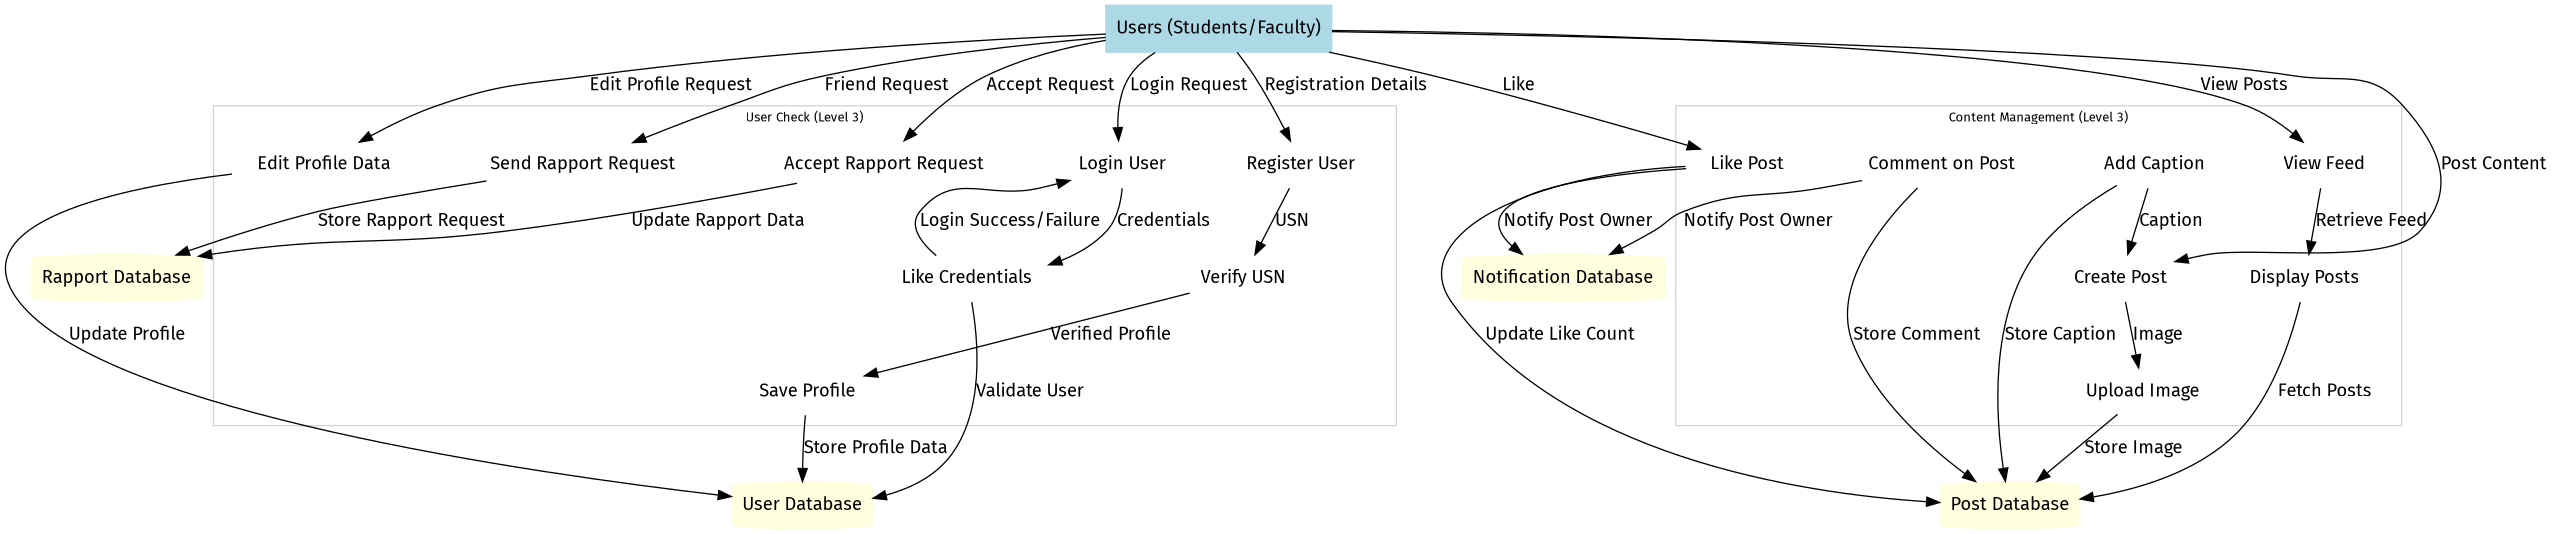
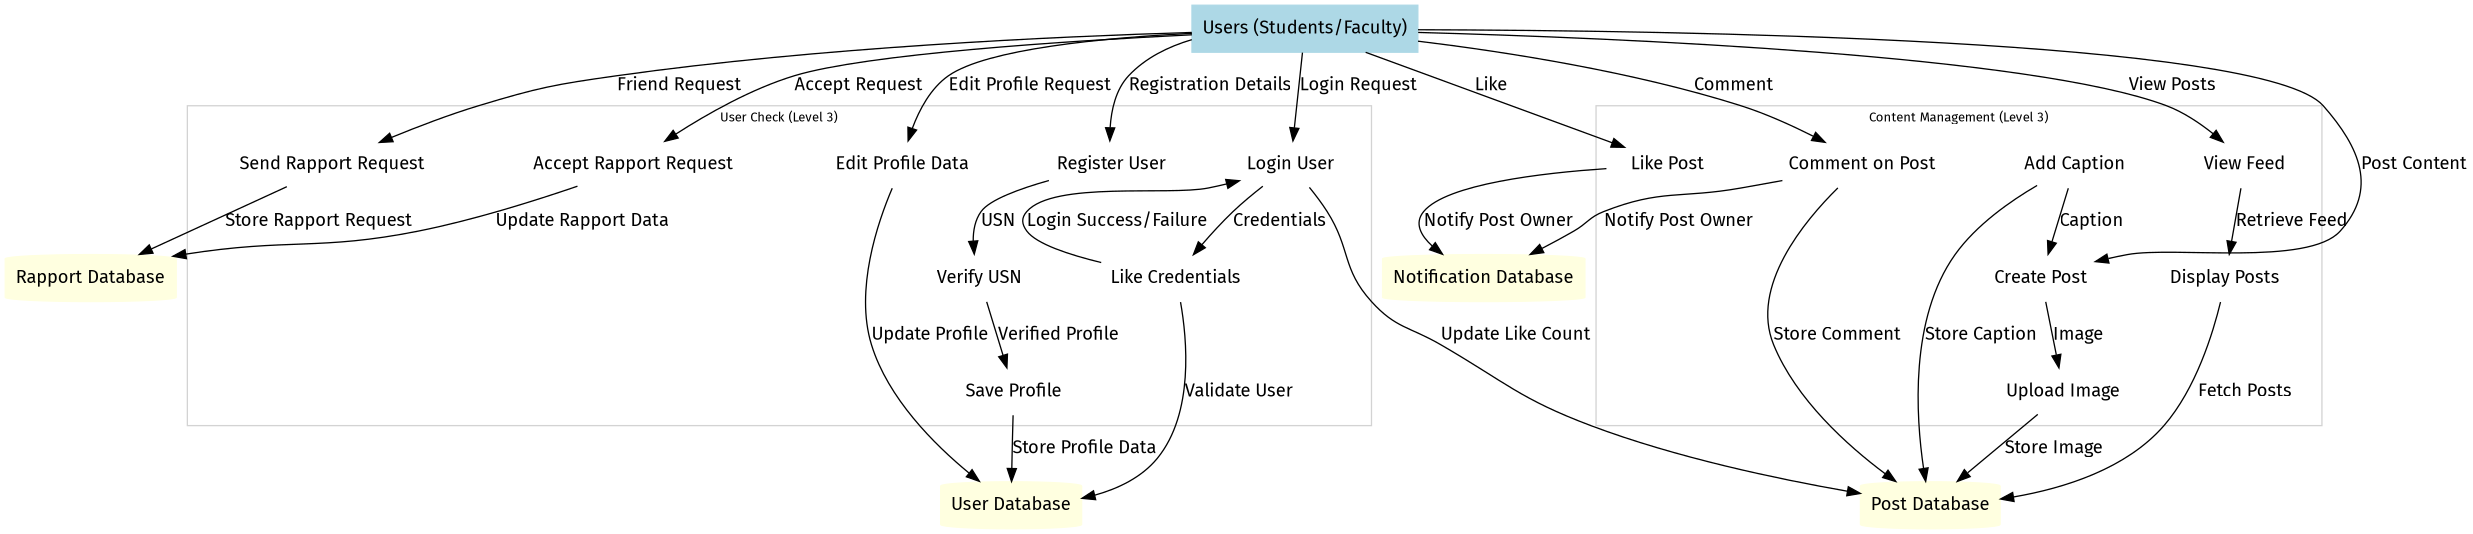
  digraph {
    compound=true
    fontname="Fira Sans"
    fontsize=10
    node [color=white fontname="Fira Sans" shape=ellipse style=filled]
    edge [fontname="Fira Sans"]
    n1 [label="Register User"]
    n2 [label="Verify USN"]
    n3 [label="Save Profile"]
    n4 [label="Login User"]
    n5 [label="Like Credentials"]
    n6 [label="Edit Profile Data"]
    n7 [label="Send Rapport Request"]
    n8 [label="Accept Rapport Request"]
    n9 [label="Create Post"]
    n10 [label="Add Caption"]
    n11 [label="Upload Image"]
    n12 [label="Like Post"]
    n13 [label="Comment on Post"]
    n14 [label="View Feed"]
    n15 [label="Display Posts"]
    n16 [color=lightyellow label="User Database" shape=cylinder]
    n17 [color=lightyellow label="Rapport Database" shape=cylinder]
    n18 [color=lightyellow label="Post Database" shape=cylinder]
    n19 [color=lightyellow label="Notification Database" shape=cylinder]
    n20 [color=lightblue label="Users (Students/Faculty)" shape=rect]
    subgraph cluster_1 {
      color=lightgrey
      label="User Check (Level 3)"
      n1
      n2
      n3
      n4
      n5
      n6
      n7
      n8
    }
    subgraph cluster_2 {
      color=lightgrey
      label="Content Management (Level 3)"
      n9
      n10
      n11
      n12
      n13
      n14
      n15
    }
    n1 -> n2 [label=USN]
    n2 -> n3 [label="Verified Profile"]
    n3 -> n16 [label="Store Profile Data"]
    n4 -> n5 [label=Credentials]
    n5 -> n4 [label="Login Success/Failure"]
    n5 -> n16 [label="Validate User"]
    n6 -> n16 [label="Update Profile"]
    n7 -> n17 [label="Store Rapport Request"]
    n8 -> n17 [label="Update Rapport Data"]
    n9 -> n11 [label=Image]
    n10 -> n9 [label=Caption]
    n10 -> n18 [label="Store Caption"]
    n11 -> n18 [label="Store Image"]
-   n12 -> n18 [label="Update Like Count"]
+   n4 -> n18 [label="Update Like Count"]
    n12 -> n19 [label="Notify Post Owner"]
    n13 -> n18 [label="Store Comment"]
    n13 -> n19 [label="Notify Post Owner"]
    n14 -> n15 [label="Retrieve Feed"]
    n15 -> n18 [label="Fetch Posts"]
    n20 -> n1 [label="Registration Details"]
    n20 -> n4 [label="Login Request"]
    n20 -> n6 [label="Edit Profile Request"]
    n20 -> n7 [label="Friend Request"]
    n20 -> n8 [label="Accept Request"]
    n20 -> n9 [label="Post Content"]
    n20 -> n12 [label=Like]
+   n20 -> n13 [label=Comment]
    n20 -> n14 [label="View Posts"]
  }
